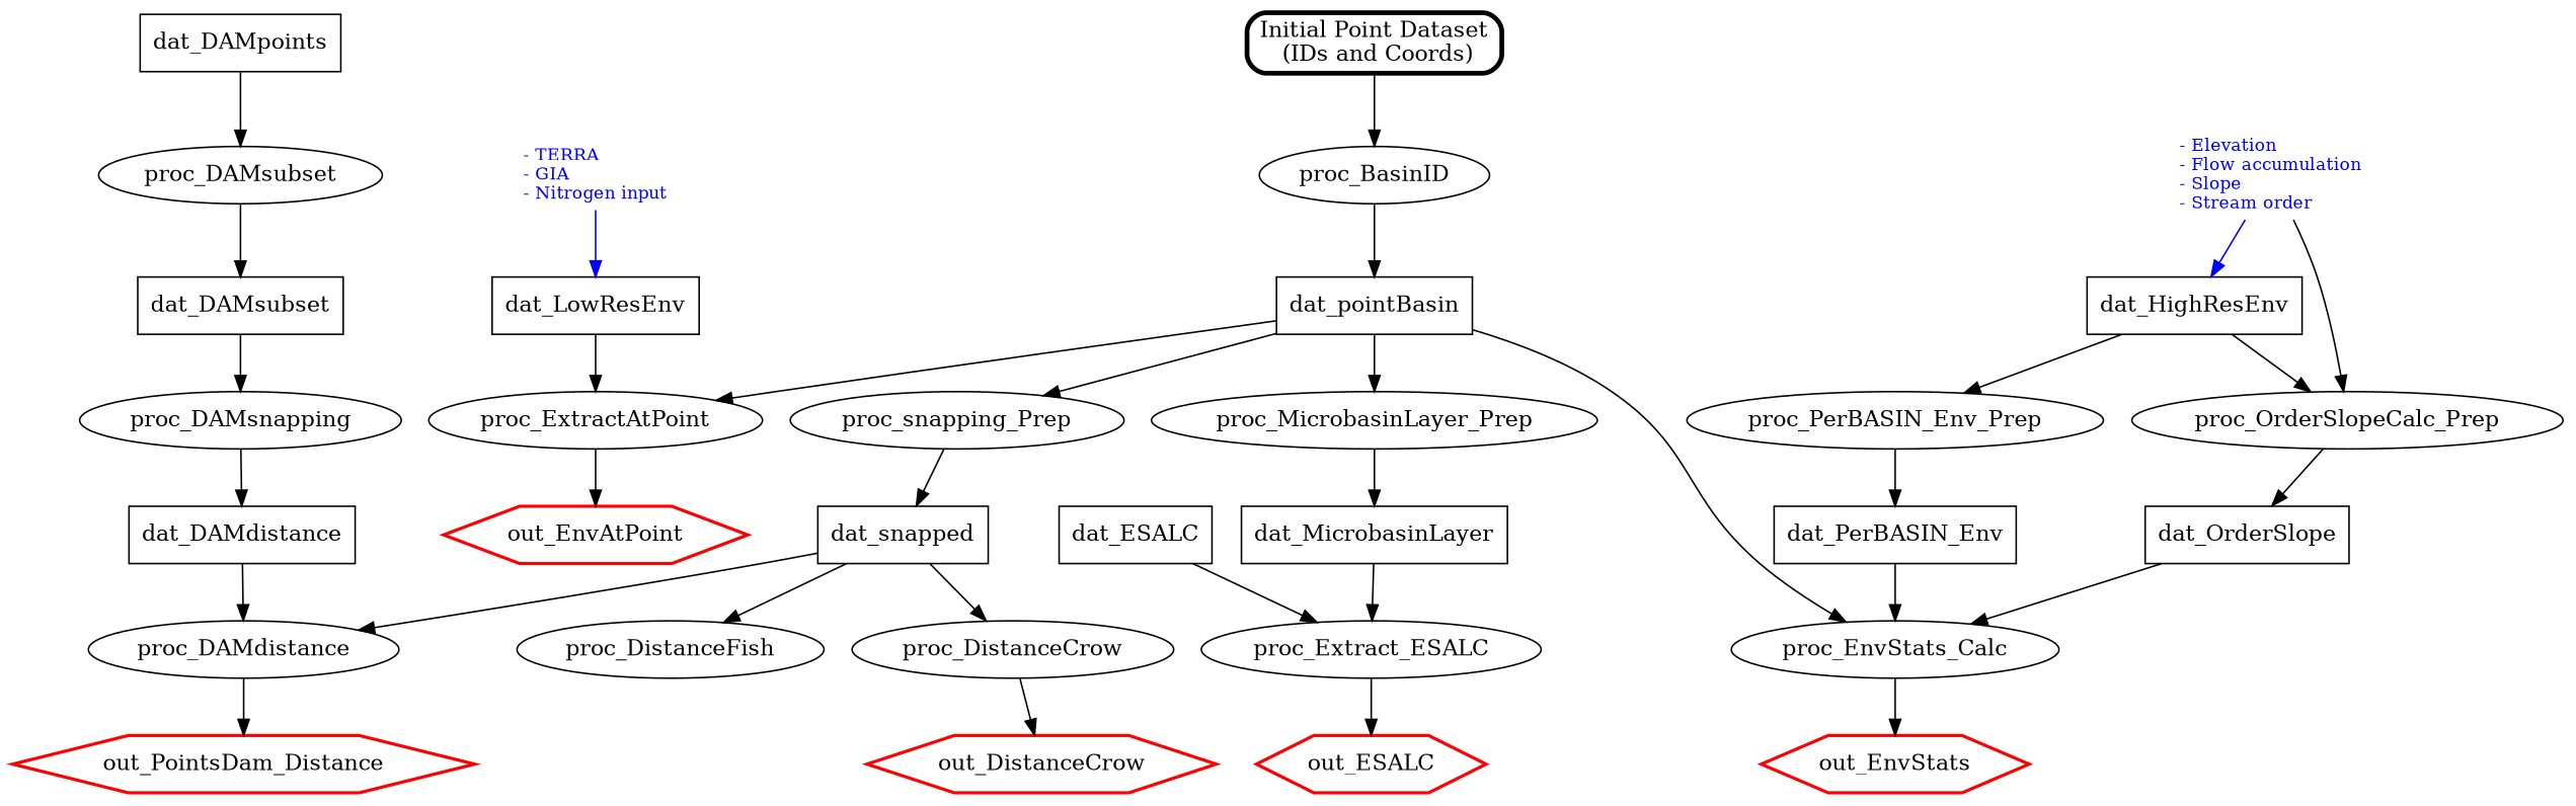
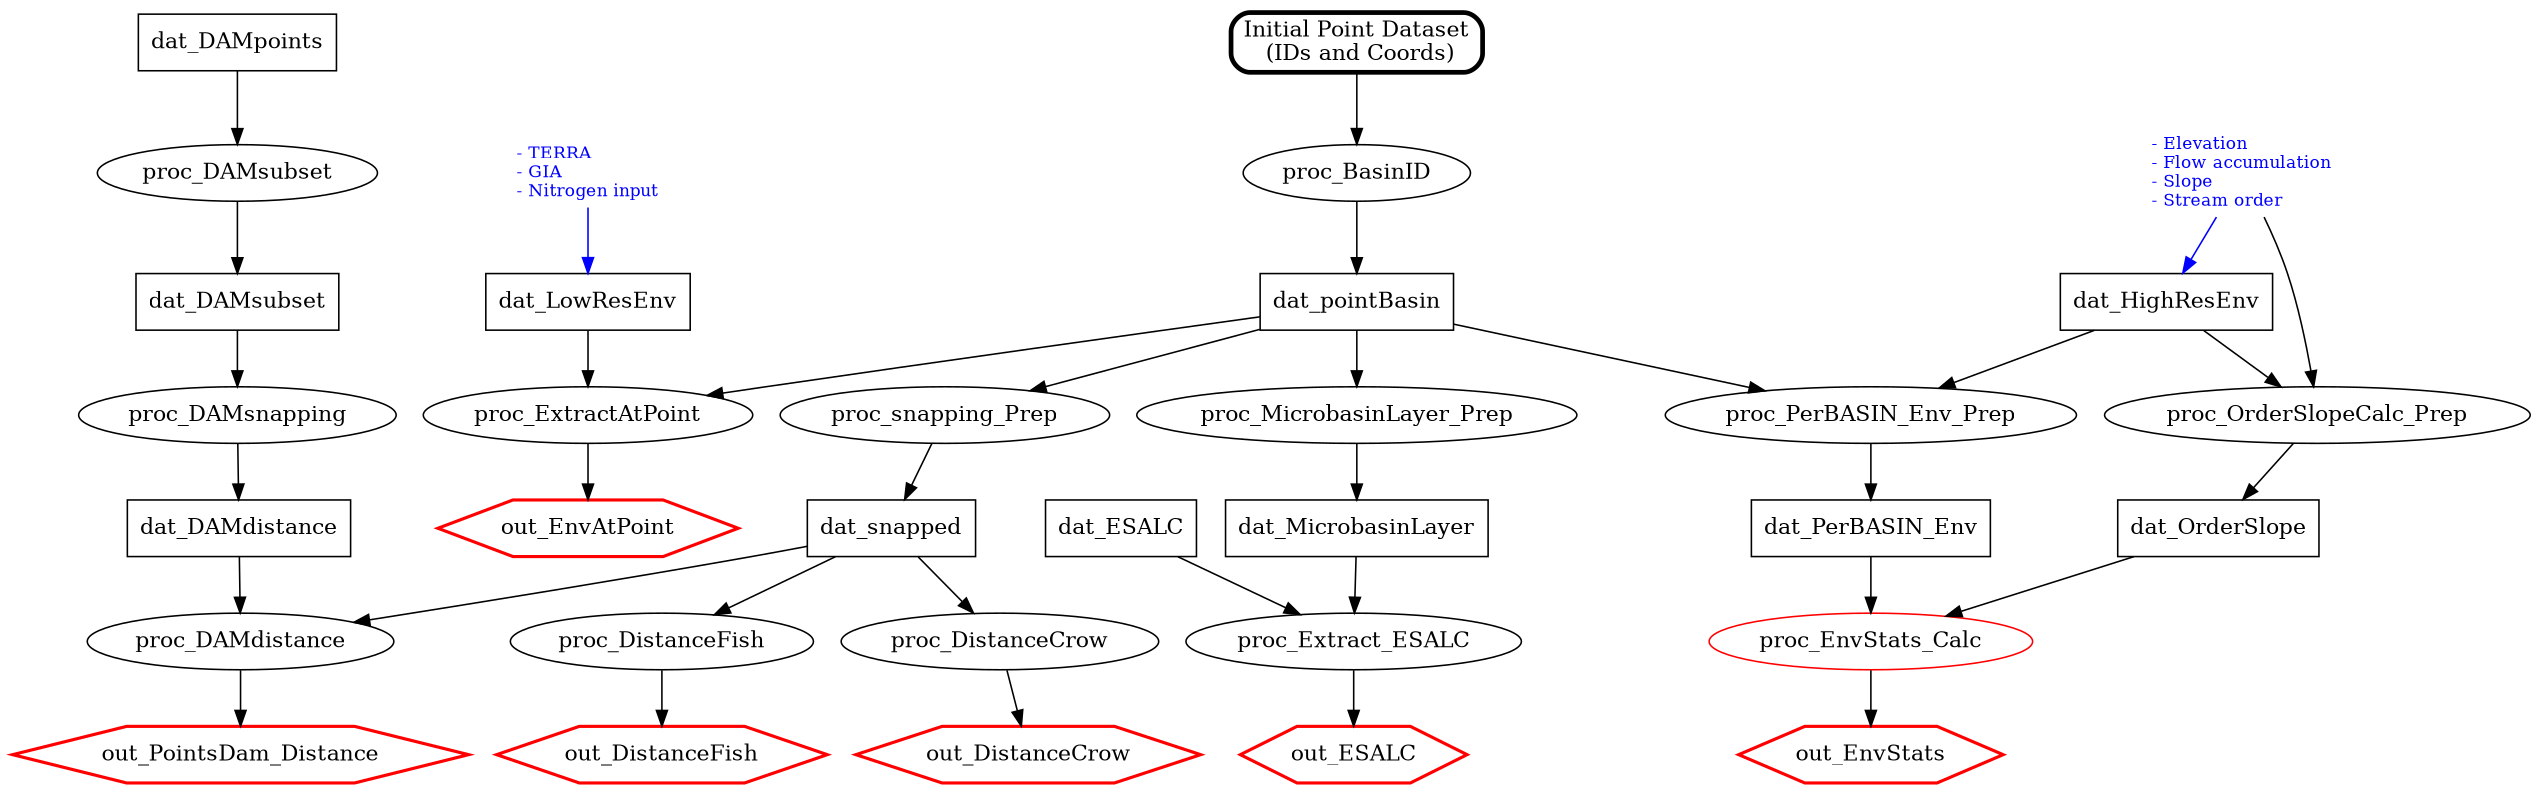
  digraph {
    node [shape=ellipse]
    out_DistanceCrow [color=red penwidth=2.0 shape=hexagon]
+   out_DistanceFish [color=red penwidth=2.0 shape=hexagon]
    out_EnvStats [color=red penwidth=2.0 shape=hexagon]
    out_EnvAtPoint [color=red penwidth=2.0 shape=hexagon]
    out_ESALC [color=red penwidth=2.0 shape=hexagon]
    out_PointsDam_Distance [color=red penwidth=2.0 shape=hexagon]
    proc_BasinID
    proc_OrderSlopeCalc_Prep
    proc_ExtractAtPoint
    proc_snapping_Prep
    proc_DistanceCrow
    proc_DistanceFish
    proc_PerBASIN_Env_Prep
    proc_MicrobasinLayer_Prep
-   proc_EnvStats_Calc
+   proc_EnvStats_Calc [color=red]
    proc_Extract_ESALC
    proc_DAMsubset
    proc_DAMsnapping
    proc_DAMdistance
    dat_pointBasin [shape=box]
    dat_HighResEnv [shape=box]
    dat_LowResEnv [shape=box]
    dat_snapped [shape=box]
    dat_PerBASIN_Env [shape=box]
    dat_OrderSlope [shape=box]
    dat_MicrobasinLayer [shape=box]
    dat_ESALC [shape=box]
    dat_DAMpoints [shape=box]
    dat_DAMsubset [shape=box]
    n30 [label=dat_DAMdistance shape=box]
    n31 [label="Initial Point Dataset\n (IDs and Coords)" penwidth=3.0 shape=box style=rounded]
    n32 [fontcolor=blue fontsize=11 label="- Elevation\l- Flow accumulation\l- Slope\l- Stream order\l" shape=plaintext]
    n33 [fontcolor=blue fontsize=11 label="- TERRA\l- GIA\l- Nitrogen input\l" shape=plaintext]
    subgraph sub_1 {
      out_DistanceCrow
+     out_DistanceFish
      out_EnvStats
      out_EnvAtPoint
      out_ESALC
      out_PointsDam_Distance
    }
    subgraph sub_2 {
      proc_BasinID
      proc_OrderSlopeCalc_Prep
      proc_ExtractAtPoint
      proc_snapping_Prep
      proc_DistanceCrow
      proc_DistanceFish
      proc_PerBASIN_Env_Prep
      proc_MicrobasinLayer_Prep
      proc_EnvStats_Calc
      proc_Extract_ESALC
      proc_DAMsubset
      proc_DAMsnapping
      proc_DAMdistance
    }
    subgraph sub_3 {
      dat_pointBasin
      dat_HighResEnv
      dat_LowResEnv
      dat_snapped
      dat_PerBASIN_Env
      dat_OrderSlope
      dat_MicrobasinLayer
      dat_ESALC
      dat_DAMpoints
      dat_DAMsubset
      n30
    }
    proc_BasinID -> dat_pointBasin
    proc_OrderSlopeCalc_Prep -> dat_OrderSlope
    proc_ExtractAtPoint -> out_EnvAtPoint
    proc_snapping_Prep -> dat_snapped
    proc_DistanceCrow -> out_DistanceCrow
+   proc_DistanceFish -> out_DistanceFish
    proc_PerBASIN_Env_Prep -> dat_PerBASIN_Env
    proc_MicrobasinLayer_Prep -> dat_MicrobasinLayer
    proc_EnvStats_Calc -> out_EnvStats
    proc_Extract_ESALC -> out_ESALC
    proc_DAMsubset -> dat_DAMsubset
    proc_DAMsnapping -> n30
    proc_DAMdistance -> out_PointsDam_Distance
    dat_pointBasin -> proc_ExtractAtPoint
    dat_pointBasin -> proc_snapping_Prep
-   dat_pointBasin -> proc_EnvStats_Calc
+   dat_pointBasin -> proc_PerBASIN_Env_Prep
    dat_pointBasin -> proc_MicrobasinLayer_Prep
    dat_HighResEnv -> proc_OrderSlopeCalc_Prep
    dat_HighResEnv -> proc_PerBASIN_Env_Prep
    dat_LowResEnv -> proc_ExtractAtPoint
    dat_snapped -> proc_DistanceCrow
    dat_snapped -> proc_DistanceFish
    dat_snapped -> proc_DAMdistance
    dat_PerBASIN_Env -> proc_EnvStats_Calc
    dat_OrderSlope -> proc_EnvStats_Calc
    dat_MicrobasinLayer -> proc_Extract_ESALC
    dat_ESALC -> proc_Extract_ESALC
    dat_DAMpoints -> proc_DAMsubset
    dat_DAMsubset -> proc_DAMsnapping
    n30 -> proc_DAMdistance
    n31 -> proc_BasinID
    n32 -> proc_OrderSlopeCalc_Prep
    n32 -> dat_HighResEnv [color=blue]
    n33 -> dat_LowResEnv [color=blue]
  }
